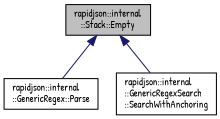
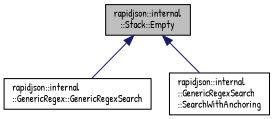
  digraph {
    rankdir=TB
    fontname="Patrick Hand"
    node [color=black fillcolor=white fontname="Patrick Hand" fontsize=10 shape=record style=filled]
    edge [color=midnightblue dir=back fontname="Patrick Hand" fontsize=10 labelfontname=Helvetica labelfontsize=10 style=solid]
    n1 [fillcolor=grey75 fontcolor=black height=0.2 label="rapidjson::internal\l::Stack::Empty" width=0.4]
-   n2 [height=0.2 label="rapidjson::internal\l::GenericRegex::Parse" width=0.4]
+   n2 [height=0.2 label="rapidjson::internal\l::GenericRegex::GenericRegexSearch" width=0.4]
    n3 [height=0.2 label="rapidjson::internal\l::GenericRegexSearch\l::SearchWithAnchoring" width=0.4]
    n1 -> n2
    n1 -> n3
  }
